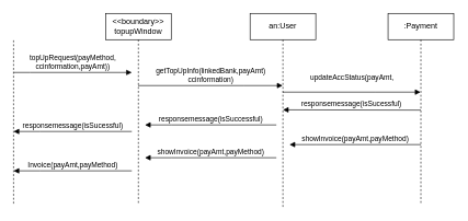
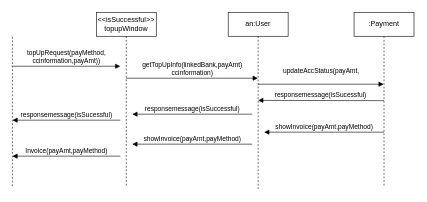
  <mxCell id="0" />
  <mxCell id="1" parent="0" />
- <mxCell id="2" value="&amp;lt;&amp;lt;boundary&amp;gt;&amp;gt;&lt;br&gt;topupWindow" style="shape=umlLifeline;perimeter=lifelinePerimeter;whiteSpace=wrap;html=1;container=0;dropTarget=0;collapsible=0;recursiveResize=0;outlineConnect=0;portConstraint=eastwest;newEdgeStyle={&quot;edgeStyle&quot;:&quot;elbowEdgeStyle&quot;,&quot;elbow&quot;:&quot;vertical&quot;,&quot;curved&quot;:0,&quot;rounded&quot;:0};" parent="1" vertex="1"><mxGeometry x="160" y="20" width="100" height="290" as="geometry" /></mxCell>
+ <mxCell id="2" value="&amp;lt;&amp;lt;isSuccessful&amp;gt;&amp;gt;&lt;br&gt;topupWindow" style="shape=umlLifeline;perimeter=lifelinePerimeter;whiteSpace=wrap;html=1;container=0;dropTarget=0;collapsible=0;recursiveResize=0;outlineConnect=0;portConstraint=eastwest;newEdgeStyle={&quot;edgeStyle&quot;:&quot;elbowEdgeStyle&quot;,&quot;elbow&quot;:&quot;vertical&quot;,&quot;curved&quot;:0,&quot;rounded&quot;:0};" parent="1" vertex="1"><mxGeometry x="160" y="20" width="100" height="290" as="geometry" /></mxCell>
  <mxCell id="3" value="responsemessage(isSucessful)" style="html=1;verticalAlign=bottom;endArrow=block;edgeStyle=elbowEdgeStyle;elbow=vertical;curved=0;rounded=0;" parent="1" edge="1"><mxGeometry x="0.001" relative="1" as="geometry"><mxPoint x="640" y="167.42" as="sourcePoint" /><Array as="points" /><mxPoint x="430" y="167.42" as="targetPoint" /><mxPoint as="offset" /></mxGeometry></mxCell>
  <mxCell id="4" value="an:User" style="shape=umlLifeline;perimeter=lifelinePerimeter;whiteSpace=wrap;html=1;container=0;dropTarget=0;collapsible=0;recursiveResize=0;outlineConnect=0;portConstraint=eastwest;newEdgeStyle={&quot;edgeStyle&quot;:&quot;elbowEdgeStyle&quot;,&quot;elbow&quot;:&quot;vertical&quot;,&quot;curved&quot;:0,&quot;rounded&quot;:0};" parent="1" vertex="1"><mxGeometry x="380" y="20" width="100" height="295" as="geometry" /></mxCell>
  <mxCell id="5" value="showInvoice(payAmt,payMethod)" style="html=1;verticalAlign=bottom;endArrow=block;edgeStyle=elbowEdgeStyle;elbow=vertical;curved=0;rounded=0;" parent="1" edge="1"><mxGeometry x="0.001" relative="1" as="geometry"><mxPoint x="420" y="240" as="sourcePoint" /><Array as="points"><mxPoint x="260" y="240" /></Array><mxPoint x="220" y="240" as="targetPoint" /><mxPoint as="offset" /></mxGeometry></mxCell>
  <mxCell id="6" value=":Payment" style="shape=umlLifeline;perimeter=lifelinePerimeter;whiteSpace=wrap;html=1;container=0;dropTarget=0;collapsible=0;recursiveResize=0;outlineConnect=0;portConstraint=eastwest;newEdgeStyle={&quot;edgeStyle&quot;:&quot;elbowEdgeStyle&quot;,&quot;elbow&quot;:&quot;vertical&quot;,&quot;curved&quot;:0,&quot;rounded&quot;:0};" parent="1" vertex="1"><mxGeometry x="590" y="20" width="100" height="290" as="geometry" /></mxCell>
  <mxCell id="7" value="updateAccStatus(payAmt,&lt;div&gt;&lt;br/&gt;&lt;/div&gt;" style="html=1;verticalAlign=bottom;endArrow=block;edgeStyle=elbowEdgeStyle;elbow=vertical;curved=0;rounded=0;" parent="1" edge="1"><mxGeometry x="0.003" relative="1" as="geometry"><mxPoint x="429.667" y="140" as="sourcePoint" /><Array as="points"><mxPoint x="570" y="140" /><mxPoint x="520" y="140" /><mxPoint x="465" y="140" /></Array><mxPoint x="639.5" y="140" as="targetPoint" /><mxPoint as="offset" /></mxGeometry></mxCell>
  <mxCell id="8" value="" style="endArrow=none;dashed=1;html=1;rounded=0;" parent="1" edge="1"><mxGeometry width="50" height="50" relative="1" as="geometry"><mxPoint x="20" y="310" as="sourcePoint" /><mxPoint x="20" y="60" as="targetPoint" /></mxGeometry></mxCell>
  <mxCell id="9" value="topUpRequest(payMethod,&lt;div&gt;ccinformation,payAmt))&lt;/div&gt;" style="html=1;verticalAlign=bottom;endArrow=block;edgeStyle=elbowEdgeStyle;elbow=horizontal;curved=0;rounded=0;" parent="1" edge="1"><mxGeometry relative="1" as="geometry"><mxPoint x="20" y="110" as="sourcePoint" /><Array as="points"><mxPoint x="45" y="110" /></Array><mxPoint x="200" y="110" as="targetPoint" /><mxPoint as="offset" /></mxGeometry></mxCell>
  <mxCell id="10" value="responsemessage(isSuccessful)" style="html=1;verticalAlign=bottom;endArrow=block;edgeStyle=elbowEdgeStyle;elbow=vertical;curved=0;rounded=0;" parent="1" edge="1"><mxGeometry x="0.001" relative="1" as="geometry"><mxPoint x="420" y="190" as="sourcePoint" /><Array as="points"><mxPoint x="260" y="190" /></Array><mxPoint x="220" y="190" as="targetPoint" /><mxPoint as="offset" /></mxGeometry></mxCell>
  <mxCell id="11" value="getTopUpInfo(linkedBank,payAmt)&lt;br&gt;ccinformation)" style="html=1;verticalAlign=bottom;endArrow=block;edgeStyle=elbowEdgeStyle;elbow=vertical;curved=0;rounded=0;" parent="1" edge="1" source="2"><mxGeometry relative="1" as="geometry"><mxPoint x="220" y="120" as="sourcePoint" /><Array as="points"><mxPoint x="370" y="130" /><mxPoint x="245" y="120" /></Array><mxPoint x="429.5" y="130" as="targetPoint" /></mxGeometry></mxCell>
  <mxCell id="12" value="Invoice(payAmt,payMethod)" style="html=1;verticalAlign=bottom;endArrow=block;edgeStyle=elbowEdgeStyle;elbow=vertical;curved=0;rounded=0;" parent="1" edge="1"><mxGeometry x="0.001" relative="1" as="geometry"><mxPoint x="200" y="260" as="sourcePoint" /><Array as="points"><mxPoint x="60" y="260" /></Array><mxPoint x="20" y="260" as="targetPoint" /><mxPoint as="offset" /></mxGeometry></mxCell>
  <mxCell id="13" value="showInvoice(payAmt,payMethod)" style="html=1;verticalAlign=bottom;endArrow=block;edgeStyle=elbowEdgeStyle;elbow=vertical;curved=0;rounded=0;" parent="1" edge="1"><mxGeometry relative="1" as="geometry"><mxPoint x="640" y="220" as="sourcePoint" /><Array as="points"><mxPoint x="480" y="220" /></Array><mxPoint x="440" y="220" as="targetPoint" /><mxPoint as="offset" /></mxGeometry></mxCell>
  <mxCell id="14" value="responsemessage(isSucessful)" style="html=1;verticalAlign=bottom;endArrow=block;edgeStyle=elbowEdgeStyle;elbow=vertical;curved=0;rounded=0;" edge="1" parent="1"><mxGeometry x="0.001" relative="1" as="geometry"><mxPoint x="200" y="200" as="sourcePoint" /><Array as="points"><mxPoint x="60" y="200" /></Array><mxPoint x="20" y="200" as="targetPoint" /><mxPoint as="offset" /></mxGeometry></mxCell>
